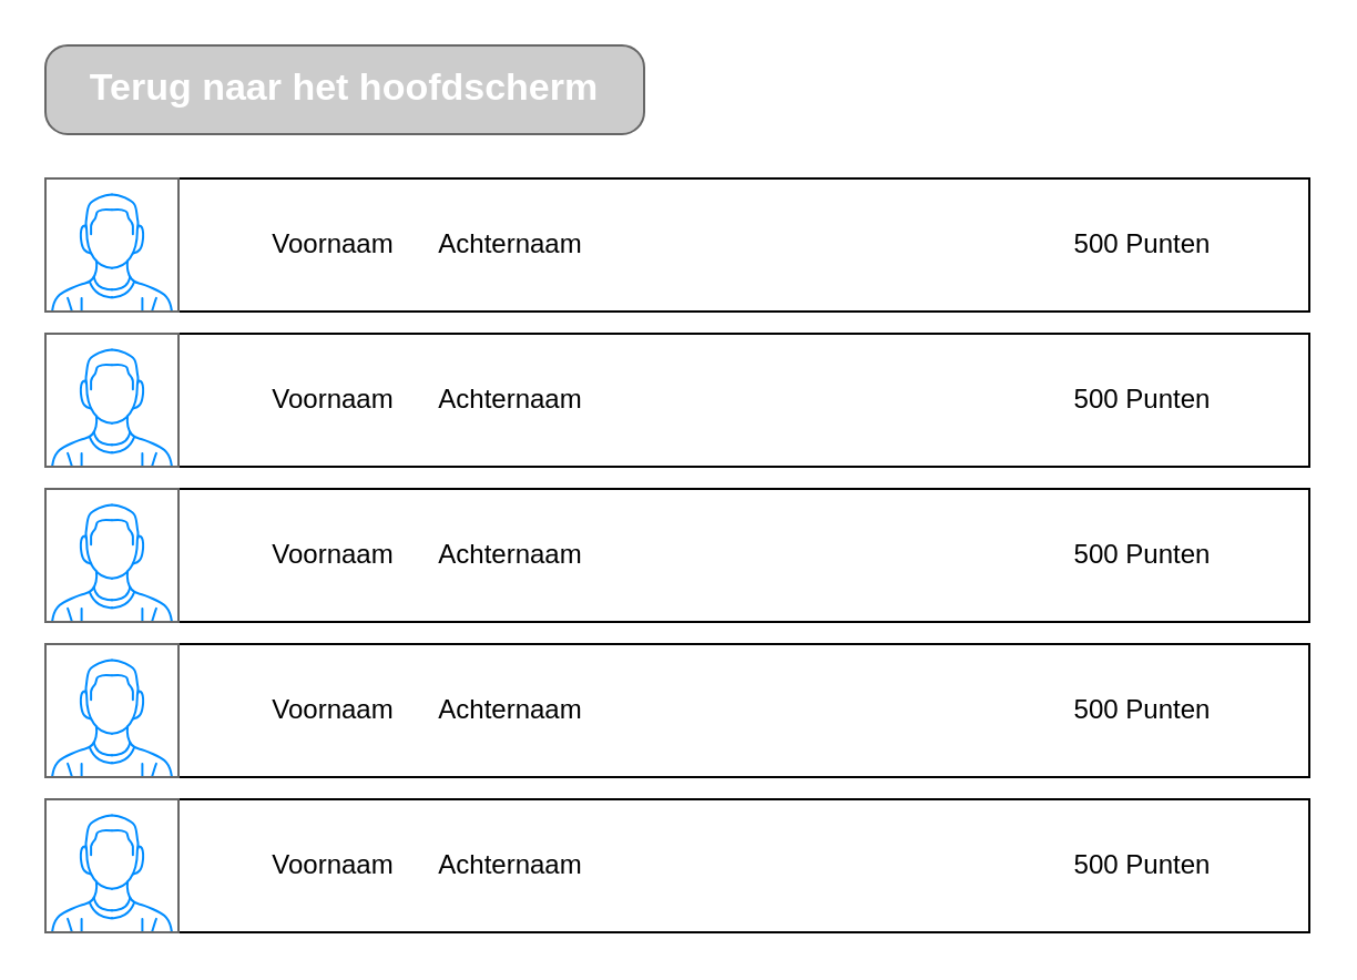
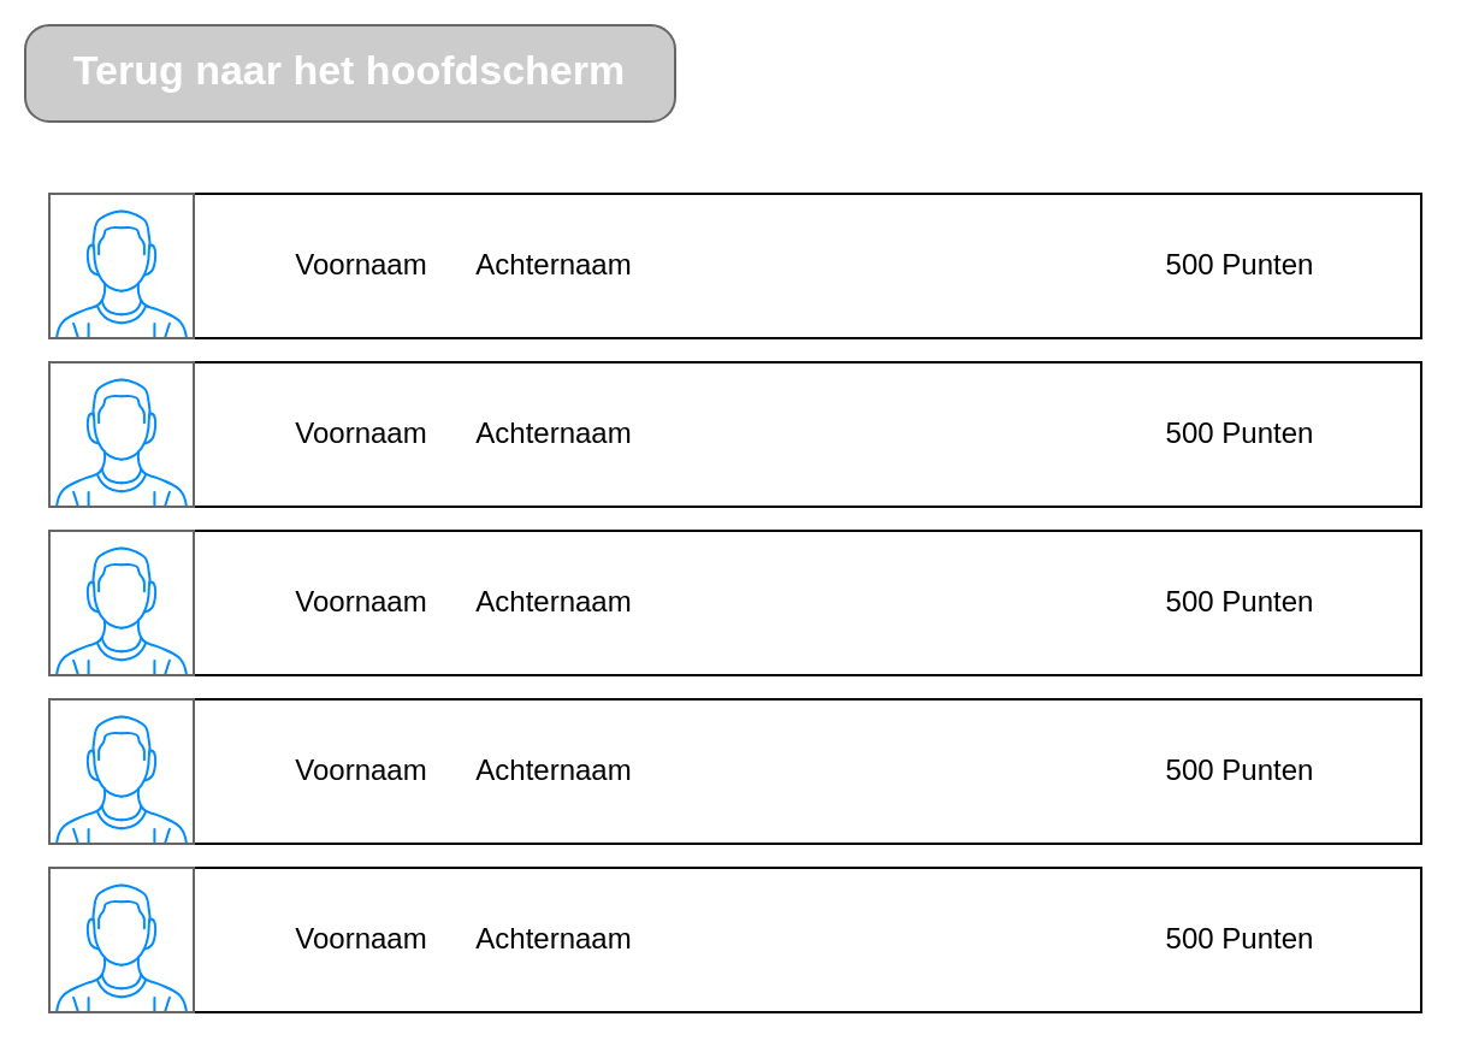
  <mxCell id="0" />
  <mxCell id="1" parent="0" />
  <mxCell id="2" value="" style="rounded=0;whiteSpace=wrap;html=1;" vertex="1" parent="1"><mxGeometry x="20" y="80" width="570" height="60" as="geometry" /></mxCell>
  <mxCell id="3" value="" style="verticalLabelPosition=bottom;shadow=0;dashed=0;align=center;html=1;verticalAlign=top;strokeWidth=1;shape=mxgraph.mockup.containers.userMale;strokeColor=#666666;strokeColor2=#008cff;" vertex="1" parent="1"><mxGeometry x="20" y="80" width="60" height="60" as="geometry" /></mxCell>
  <mxCell id="4" value="Voornaam" style="text;html=1;align=center;verticalAlign=middle;whiteSpace=wrap;rounded=0;" vertex="1" parent="1"><mxGeometry x="120" y="95" width="60" height="30" as="geometry" /></mxCell>
  <mxCell id="5" value="Achternaam" style="text;html=1;align=center;verticalAlign=middle;whiteSpace=wrap;rounded=0;" vertex="1" parent="1"><mxGeometry x="200" y="95" width="60" height="30" as="geometry" /></mxCell>
  <mxCell id="6" value="500 Punten" style="text;html=1;align=center;verticalAlign=middle;whiteSpace=wrap;rounded=0;" vertex="1" parent="1"><mxGeometry x="470" y="95" width="90" height="30" as="geometry" /></mxCell>
  <mxCell id="7" value="" style="rounded=0;whiteSpace=wrap;html=1;" vertex="1" parent="1"><mxGeometry x="20" y="150" width="570" height="60" as="geometry" /></mxCell>
  <mxCell id="8" value="" style="verticalLabelPosition=bottom;shadow=0;dashed=0;align=center;html=1;verticalAlign=top;strokeWidth=1;shape=mxgraph.mockup.containers.userMale;strokeColor=#666666;strokeColor2=#008cff;" vertex="1" parent="1"><mxGeometry x="20" y="150" width="60" height="60" as="geometry" /></mxCell>
  <mxCell id="9" value="Voornaam" style="text;html=1;align=center;verticalAlign=middle;whiteSpace=wrap;rounded=0;" vertex="1" parent="1"><mxGeometry x="120" y="165" width="60" height="30" as="geometry" /></mxCell>
  <mxCell id="10" value="Achternaam" style="text;html=1;align=center;verticalAlign=middle;whiteSpace=wrap;rounded=0;" vertex="1" parent="1"><mxGeometry x="200" y="165" width="60" height="30" as="geometry" /></mxCell>
  <mxCell id="11" value="500 Punten" style="text;html=1;align=center;verticalAlign=middle;whiteSpace=wrap;rounded=0;" vertex="1" parent="1"><mxGeometry x="470" y="165" width="90" height="30" as="geometry" /></mxCell>
  <mxCell id="12" value="" style="rounded=0;whiteSpace=wrap;html=1;" vertex="1" parent="1"><mxGeometry x="20" y="220" width="570" height="60" as="geometry" /></mxCell>
  <mxCell id="13" value="" style="verticalLabelPosition=bottom;shadow=0;dashed=0;align=center;html=1;verticalAlign=top;strokeWidth=1;shape=mxgraph.mockup.containers.userMale;strokeColor=#666666;strokeColor2=#008cff;" vertex="1" parent="1"><mxGeometry x="20" y="220" width="60" height="60" as="geometry" /></mxCell>
  <mxCell id="14" value="Voornaam" style="text;html=1;align=center;verticalAlign=middle;whiteSpace=wrap;rounded=0;" vertex="1" parent="1"><mxGeometry x="120" y="235" width="60" height="30" as="geometry" /></mxCell>
  <mxCell id="15" value="Achternaam" style="text;html=1;align=center;verticalAlign=middle;whiteSpace=wrap;rounded=0;" vertex="1" parent="1"><mxGeometry x="200" y="235" width="60" height="30" as="geometry" /></mxCell>
  <mxCell id="16" value="500 Punten" style="text;html=1;align=center;verticalAlign=middle;whiteSpace=wrap;rounded=0;" vertex="1" parent="1"><mxGeometry x="470" y="235" width="90" height="30" as="geometry" /></mxCell>
  <mxCell id="17" value="" style="rounded=0;whiteSpace=wrap;html=1;" vertex="1" parent="1"><mxGeometry x="20" y="290" width="570" height="60" as="geometry" /></mxCell>
  <mxCell id="18" value="" style="verticalLabelPosition=bottom;shadow=0;dashed=0;align=center;html=1;verticalAlign=top;strokeWidth=1;shape=mxgraph.mockup.containers.userMale;strokeColor=#666666;strokeColor2=#008cff;" vertex="1" parent="1"><mxGeometry x="20" y="290" width="60" height="60" as="geometry" /></mxCell>
  <mxCell id="19" value="Voornaam" style="text;html=1;align=center;verticalAlign=middle;whiteSpace=wrap;rounded=0;" vertex="1" parent="1"><mxGeometry x="120" y="305" width="60" height="30" as="geometry" /></mxCell>
  <mxCell id="20" value="Achternaam" style="text;html=1;align=center;verticalAlign=middle;whiteSpace=wrap;rounded=0;" vertex="1" parent="1"><mxGeometry x="200" y="305" width="60" height="30" as="geometry" /></mxCell>
  <mxCell id="21" value="500 Punten" style="text;html=1;align=center;verticalAlign=middle;whiteSpace=wrap;rounded=0;" vertex="1" parent="1"><mxGeometry x="470" y="305" width="90" height="30" as="geometry" /></mxCell>
  <mxCell id="22" value="" style="rounded=0;whiteSpace=wrap;html=1;" vertex="1" parent="1"><mxGeometry x="20" y="360" width="570" height="60" as="geometry" /></mxCell>
  <mxCell id="23" value="" style="verticalLabelPosition=bottom;shadow=0;dashed=0;align=center;html=1;verticalAlign=top;strokeWidth=1;shape=mxgraph.mockup.containers.userMale;strokeColor=#666666;strokeColor2=#008cff;" vertex="1" parent="1"><mxGeometry x="20" y="360" width="60" height="60" as="geometry" /></mxCell>
  <mxCell id="24" value="Voornaam" style="text;html=1;align=center;verticalAlign=middle;whiteSpace=wrap;rounded=0;" vertex="1" parent="1"><mxGeometry x="120" y="375" width="60" height="30" as="geometry" /></mxCell>
  <mxCell id="25" value="Achternaam" style="text;html=1;align=center;verticalAlign=middle;whiteSpace=wrap;rounded=0;" vertex="1" parent="1"><mxGeometry x="200" y="375" width="60" height="30" as="geometry" /></mxCell>
  <mxCell id="26" value="500 Punten" style="text;html=1;align=center;verticalAlign=middle;whiteSpace=wrap;rounded=0;" vertex="1" parent="1"><mxGeometry x="470" y="375" width="90" height="30" as="geometry" /></mxCell>
- <mxCell id="27" value="Terug naar het hoofdscherm" style="strokeWidth=1;shadow=0;dashed=0;align=center;html=1;shape=mxgraph.mockup.buttons.button;strokeColor=#666666;fontColor=#ffffff;mainText=;buttonStyle=round;fontSize=17;fontStyle=1;fillColor=#CCCCCC;whiteSpace=wrap;" vertex="1" parent="1"><mxGeometry x="20" y="20" width="270" height="40" as="geometry" /></mxCell>
+ <mxCell id="27" value="Terug naar het hoofdscherm" style="strokeWidth=1;shadow=0;dashed=0;align=center;html=1;shape=mxgraph.mockup.buttons.button;strokeColor=#666666;fontColor=#ffffff;mainText=;buttonStyle=round;fontSize=17;fontStyle=1;fillColor=#CCCCCC;whiteSpace=wrap;" vertex="1" parent="1"><mxGeometry x="10" y="10" width="270" height="40" as="geometry" /></mxCell>
